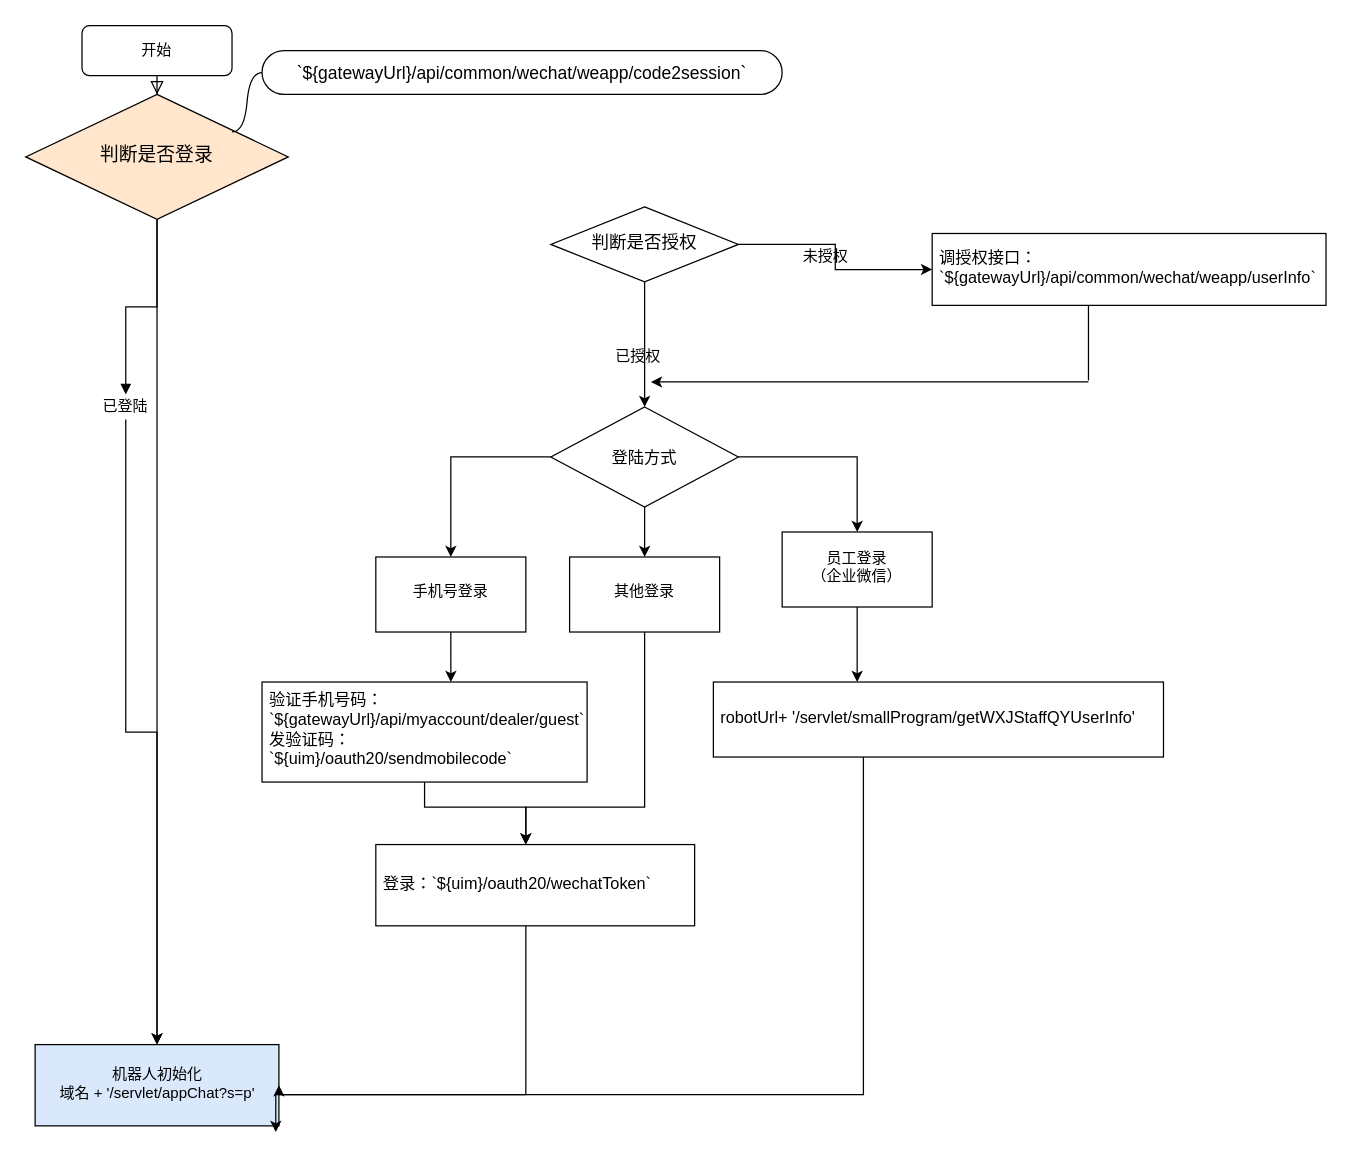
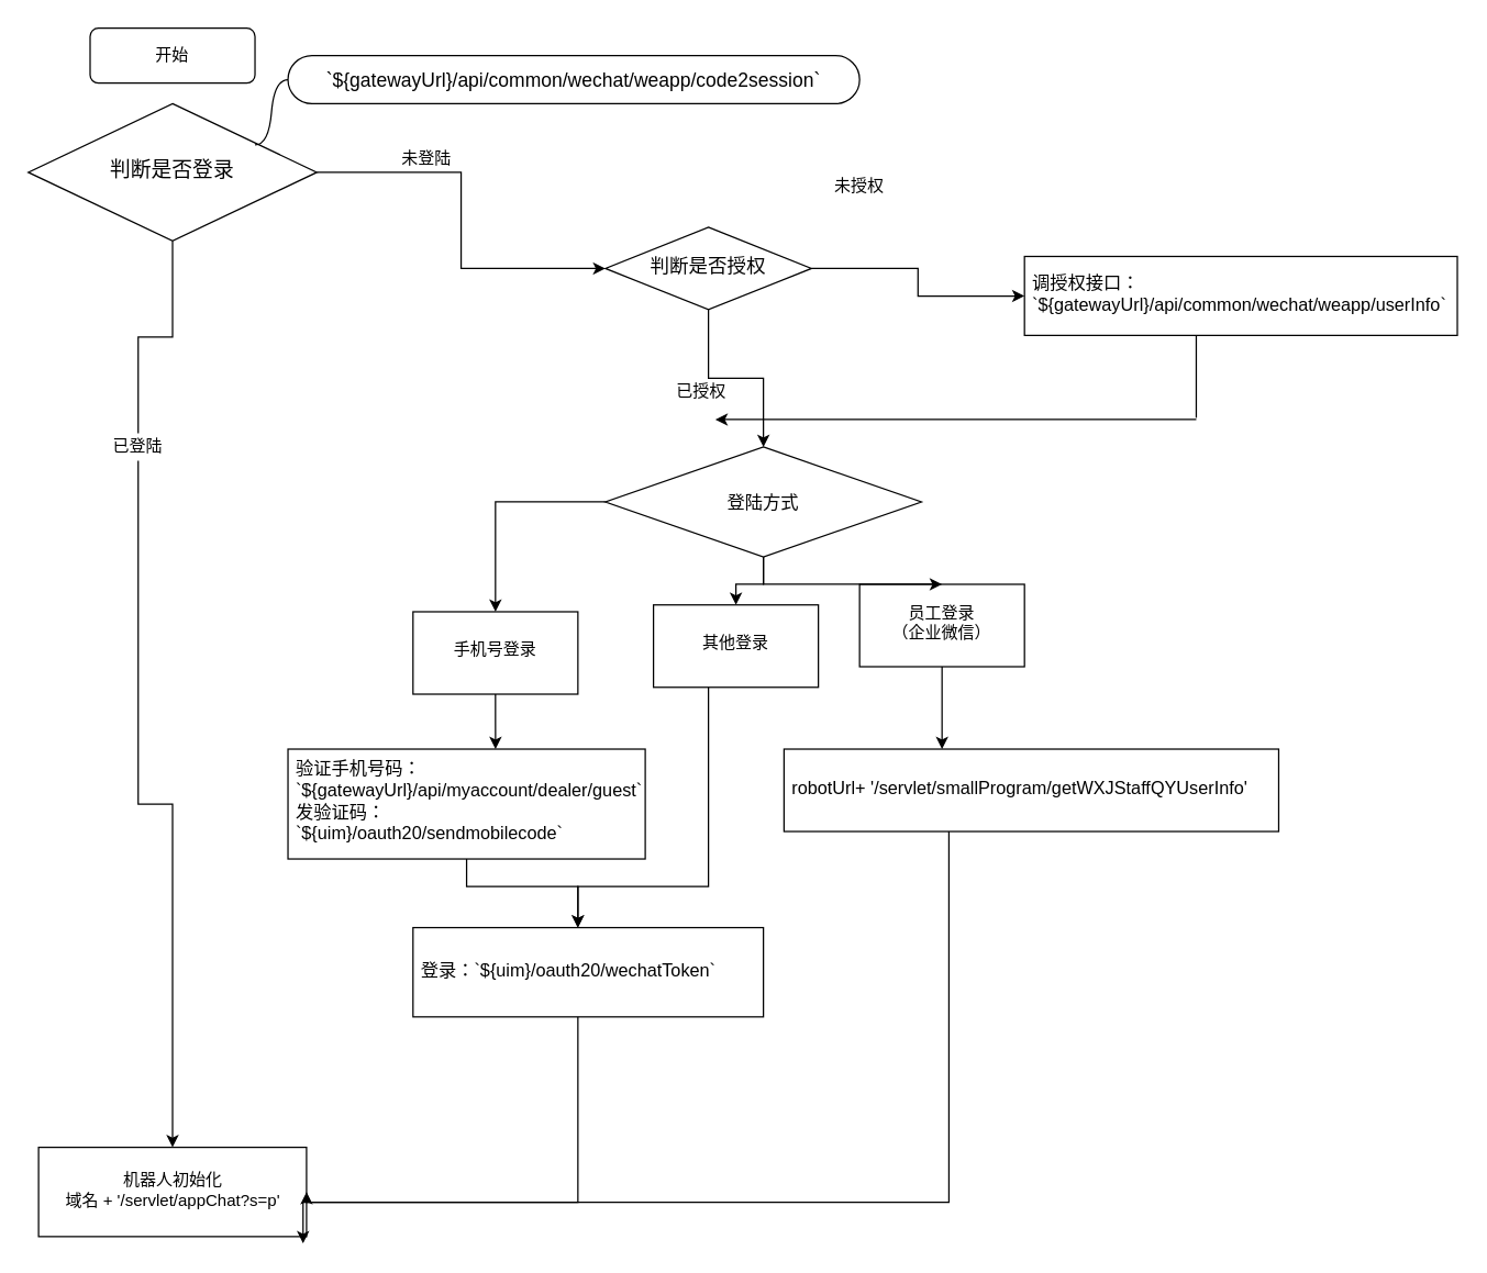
  <mxCell id="0" />
  <mxCell id="1" parent="0" />
- <mxCell id="2" value="" style="rounded=0;html=1;jettySize=auto;orthogonalLoop=1;fontSize=11;endArrow=block;endFill=0;endSize=8;strokeWidth=1;shadow=0;labelBackgroundColor=none;edgeStyle=orthogonalEdgeStyle;" parent="1" source="3" target="6" edge="1"><mxGeometry relative="1" as="geometry" /></mxCell>
  <mxCell id="3" value="开始" style="rounded=1;whiteSpace=wrap;html=1;fontSize=12;glass=0;strokeWidth=1;shadow=0;" parent="1" vertex="1"><mxGeometry x="65" y="20" width="120" height="40" as="geometry" /></mxCell>
  <mxCell id="4" value="" style="edgeStyle=orthogonalEdgeStyle;rounded=0;orthogonalLoop=1;jettySize=auto;html=1;startArrow=none;" edge="1" parent="1" source="10" target="9"><mxGeometry relative="1" as="geometry" /></mxCell>
- <mxCell id="5" value="" style="edgeStyle=orthogonalEdgeStyle;rounded=0;orthogonalLoop=1;jettySize=auto;html=1;" edge="1" parent="1" source="6" target="9"><mxGeometry relative="1" as="geometry" /></mxCell>
- <mxCell id="6" value="&lt;font style=&quot;font-size: 15px&quot;&gt;判断是否登录&lt;br&gt;&lt;/font&gt;" style="rhombus;whiteSpace=wrap;html=1;shadow=0;fontFamily=Helvetica;fontSize=12;align=center;strokeWidth=1;spacing=6;spacingTop=-4;fillColor=#ffe6cc;" parent="1" vertex="1"><mxGeometry x="20" y="75" width="210" height="100" as="geometry" /></mxCell>
+ <mxCell id="5" value="" style="edgeStyle=orthogonalEdgeStyle;rounded=0;orthogonalLoop=1;jettySize=auto;html=1;" edge="1" parent="1" source="6" target="14"><mxGeometry relative="1" as="geometry" /></mxCell>
+ <mxCell id="6" value="&lt;font style=&quot;font-size: 15px&quot;&gt;判断是否登录&lt;br&gt;&lt;/font&gt;" style="rhombus;whiteSpace=wrap;html=1;shadow=0;fontFamily=Helvetica;fontSize=12;align=center;strokeWidth=1;spacing=6;spacingTop=-4;" parent="1" vertex="1"><mxGeometry x="20" y="75" width="210" height="100" as="geometry" /></mxCell>
  <mxCell id="7" value="&lt;font style=&quot;font-size: 14px&quot;&gt;`${gatewayUrl}/api/common/wechat/weapp/code2session`&lt;/font&gt;" style="whiteSpace=wrap;html=1;rounded=1;arcSize=50;align=center;verticalAlign=middle;strokeWidth=1;autosize=1;spacing=4;treeFolding=1;treeMoving=1;newEdgeStyle={&quot;edgeStyle&quot;:&quot;entityRelationEdgeStyle&quot;,&quot;startArrow&quot;:&quot;none&quot;,&quot;endArrow&quot;:&quot;none&quot;,&quot;segment&quot;:10,&quot;curved&quot;:1};" vertex="1" parent="1"><mxGeometry x="209" y="40" width="416" height="35" as="geometry" /></mxCell>
  <mxCell id="8" value="" style="edgeStyle=entityRelationEdgeStyle;startArrow=none;endArrow=none;segment=10;curved=1;" edge="1" target="7" parent="1"><mxGeometry relative="1" as="geometry"><mxPoint x="185" y="105" as="sourcePoint" /></mxGeometry></mxCell>
- <mxCell id="9" value="机器人初始化&lt;br&gt;域名 + '/servlet/appChat?s=p'" style="whiteSpace=wrap;html=1;shadow=0;strokeWidth=1;spacing=6;spacingTop=-4;fillColor=#dae8fc;" vertex="1" parent="1"><mxGeometry x="27.5" y="835" width="195" height="65" as="geometry" /></mxCell>
+ <mxCell id="9" value="机器人初始化&lt;br&gt;域名 + '/servlet/appChat?s=p'" style="whiteSpace=wrap;html=1;shadow=0;strokeWidth=1;spacing=6;spacingTop=-4;" vertex="1" parent="1"><mxGeometry x="27.5" y="835" width="195" height="65" as="geometry" /></mxCell>
  <mxCell id="10" value="已登陆" style="text;html=1;strokeColor=none;fillColor=none;align=center;verticalAlign=middle;whiteSpace=wrap;rounded=0;" vertex="1" parent="1"><mxGeometry x="80" y="315" width="40" height="20" as="geometry" /></mxCell>
- <mxCell id="11" value="" style="edgeStyle=orthogonalEdgeStyle;rounded=0;orthogonalLoop=1;jettySize=auto;html=1;endArrow=block;" edge="1" parent="1" source="6" target="10"><mxGeometry relative="1" as="geometry"><mxPoint x="125" y="175" as="sourcePoint" /><mxPoint x="125" y="275" as="targetPoint" /></mxGeometry></mxCell>
+ <mxCell id="11" value="" style="edgeStyle=orthogonalEdgeStyle;rounded=0;orthogonalLoop=1;jettySize=auto;html=1;endArrow=none;" edge="1" parent="1" source="6" target="10"><mxGeometry relative="1" as="geometry"><mxPoint x="125" y="175" as="sourcePoint" /><mxPoint x="125" y="275" as="targetPoint" /></mxGeometry></mxCell>
  <mxCell id="12" value="" style="edgeStyle=orthogonalEdgeStyle;rounded=0;orthogonalLoop=1;jettySize=auto;html=1;" edge="1" parent="1" source="14" target="16"><mxGeometry relative="1" as="geometry" /></mxCell>
  <mxCell id="13" style="edgeStyle=orthogonalEdgeStyle;rounded=0;orthogonalLoop=1;jettySize=auto;html=1;entryX=0.5;entryY=0;entryDx=0;entryDy=0;fontSize=13;" edge="1" parent="1" source="14" target="34"><mxGeometry relative="1" as="geometry" /></mxCell>
  <mxCell id="14" value="&lt;font style=&quot;font-size: 14px&quot;&gt;判断是否授权&lt;br&gt;&lt;/font&gt;" style="rhombus;whiteSpace=wrap;html=1;shadow=0;fontFamily=Helvetica;fontSize=12;align=center;strokeWidth=1;spacing=6;spacingTop=-4;" vertex="1" parent="1"><mxGeometry x="440" y="165" width="150" height="60" as="geometry" /></mxCell>
+ <mxCell id="15" value="未登陆" style="text;html=1;strokeColor=none;fillColor=none;align=center;verticalAlign=middle;whiteSpace=wrap;rounded=0;" vertex="1" parent="1"><mxGeometry x="290" y="105" width="40" height="20" as="geometry" /></mxCell>
  <mxCell id="16" value="调授权接口：&lt;br&gt;`${gatewayUrl}/api/common/wechat/weapp/userInfo`" style="whiteSpace=wrap;html=1;shadow=0;strokeWidth=1;spacing=6;spacingTop=-4;fontSize=13;align=left;" vertex="1" parent="1"><mxGeometry x="745" y="186.25" width="315" height="57.5" as="geometry" /></mxCell>
- <mxCell id="17" value="未授权" style="text;html=1;strokeColor=none;fillColor=none;align=center;verticalAlign=middle;whiteSpace=wrap;rounded=0;" vertex="1" parent="1"><mxGeometry x="640" y="195" width="40" height="20" as="geometry" /></mxCell>
+ <mxCell id="17" value="未授权" style="text;html=1;strokeColor=none;fillColor=none;align=center;verticalAlign=middle;whiteSpace=wrap;rounded=0;" vertex="1" parent="1"><mxGeometry x="605" y="125" width="40" height="20" as="geometry" /></mxCell>
  <mxCell id="18" value="已授权" style="text;html=1;strokeColor=none;fillColor=none;align=center;verticalAlign=middle;whiteSpace=wrap;rounded=0;" vertex="1" parent="1"><mxGeometry x="490" y="275" width="40" height="20" as="geometry" /></mxCell>
  <mxCell id="19" style="edgeStyle=orthogonalEdgeStyle;rounded=0;orthogonalLoop=1;jettySize=auto;html=1;fontSize=13;" edge="1" parent="1" source="20"><mxGeometry relative="1" as="geometry"><mxPoint x="220" y="905" as="targetPoint" /><Array as="points"><mxPoint x="420" y="875" /><mxPoint x="220" y="875" /></Array></mxGeometry></mxCell>
  <mxCell id="20" value="登录：`${uim}/oauth20/wechatToken`" style="html=1;shadow=0;strokeWidth=1;spacing=6;spacingTop=-4;fontSize=13;align=left;whiteSpace=wrap;" vertex="1" parent="1"><mxGeometry x="300" y="675" width="255" height="65" as="geometry" /></mxCell>
  <mxCell id="21" style="edgeStyle=orthogonalEdgeStyle;rounded=0;orthogonalLoop=1;jettySize=auto;html=1;entryX=0.581;entryY=0;entryDx=0;entryDy=0;entryPerimeter=0;fontSize=13;" edge="1" parent="1" source="22" target="28"><mxGeometry relative="1" as="geometry" /></mxCell>
  <mxCell id="22" value="手机号登录&lt;br&gt;" style="whiteSpace=wrap;html=1;shadow=0;strokeWidth=1;spacing=6;spacingTop=-4;" vertex="1" parent="1"><mxGeometry x="300" y="445" width="120" height="60" as="geometry" /></mxCell>
  <mxCell id="23" value="" style="endArrow=classic;html=1;fontSize=13;" edge="1" parent="1"><mxGeometry width="50" height="50" relative="1" as="geometry"><mxPoint x="870" y="305" as="sourcePoint" /><mxPoint x="520" y="305" as="targetPoint" /></mxGeometry></mxCell>
  <mxCell id="24" value="" style="endArrow=none;html=1;fontSize=13;" edge="1" parent="1"><mxGeometry width="50" height="50" relative="1" as="geometry"><mxPoint x="870" y="303.75" as="sourcePoint" /><mxPoint x="870" y="243.75" as="targetPoint" /><Array as="points" /></mxGeometry></mxCell>
  <mxCell id="25" style="edgeStyle=orthogonalEdgeStyle;rounded=0;orthogonalLoop=1;jettySize=auto;html=1;fontSize=13;" edge="1" parent="1" source="26"><mxGeometry relative="1" as="geometry"><mxPoint x="685" y="545" as="targetPoint" /></mxGeometry></mxCell>
  <mxCell id="26" value="员工登录&lt;br&gt;（企业微信）" style="whiteSpace=wrap;html=1;shadow=0;strokeWidth=1;spacing=6;spacingTop=-4;" vertex="1" parent="1"><mxGeometry x="625" y="425" width="120" height="60" as="geometry" /></mxCell>
  <mxCell id="27" style="edgeStyle=orthogonalEdgeStyle;rounded=0;orthogonalLoop=1;jettySize=auto;html=1;fontSize=13;" edge="1" parent="1" source="28"><mxGeometry relative="1" as="geometry"><mxPoint x="420" y="675" as="targetPoint" /><Array as="points"><mxPoint x="339" y="645" /><mxPoint x="420" y="645" /><mxPoint x="420" y="675" /></Array></mxGeometry></mxCell>
  <mxCell id="28" value="验证手机号码：`${gatewayUrl}/api/myaccount/dealer/guest`&lt;br style=&quot;font-size: 13px&quot;&gt;发验证码：&lt;br&gt;`${uim}/oauth20/sendmobilecode`" style="html=1;shadow=0;strokeWidth=1;spacing=6;spacingTop=-4;fontSize=13;align=left;whiteSpace=wrap;" vertex="1" parent="1"><mxGeometry x="209" y="545" width="260" height="80" as="geometry" /></mxCell>
  <mxCell id="29" style="edgeStyle=orthogonalEdgeStyle;rounded=0;orthogonalLoop=1;jettySize=auto;html=1;entryX=1;entryY=0.5;entryDx=0;entryDy=0;fontSize=13;" edge="1" parent="1" source="30" target="9"><mxGeometry relative="1" as="geometry"><Array as="points"><mxPoint x="690" y="875" /><mxPoint x="223" y="875" /></Array></mxGeometry></mxCell>
  <mxCell id="30" value="robotUrl+ '/servlet/smallProgram/getWXJStaffQYUserInfo'" style="html=1;shadow=0;strokeWidth=1;spacing=6;spacingTop=-4;fontSize=13;align=left;whiteSpace=wrap;" vertex="1" parent="1"><mxGeometry x="570" y="545" width="360" height="60" as="geometry" /></mxCell>
  <mxCell id="31" style="edgeStyle=orthogonalEdgeStyle;rounded=0;orthogonalLoop=1;jettySize=auto;html=1;entryX=0.5;entryY=0;entryDx=0;entryDy=0;fontSize=13;" edge="1" parent="1" source="34" target="22"><mxGeometry relative="1" as="geometry" /></mxCell>
  <mxCell id="32" style="edgeStyle=orthogonalEdgeStyle;rounded=0;orthogonalLoop=1;jettySize=auto;html=1;entryX=0.5;entryY=0;entryDx=0;entryDy=0;fontSize=13;" edge="1" parent="1" source="34" target="26"><mxGeometry relative="1" as="geometry" /></mxCell>
  <mxCell id="33" style="edgeStyle=orthogonalEdgeStyle;rounded=0;orthogonalLoop=1;jettySize=auto;html=1;entryX=0.5;entryY=0;entryDx=0;entryDy=0;fontSize=13;" edge="1" parent="1" source="34" target="36"><mxGeometry relative="1" as="geometry" /></mxCell>
- <mxCell id="34" value="登陆方式" style="rhombus;whiteSpace=wrap;html=1;fontSize=13;align=center;" vertex="1" parent="1"><mxGeometry x="440" y="325" width="150" height="80" as="geometry" /></mxCell>
+ <mxCell id="34" value="登陆方式" style="rhombus;whiteSpace=wrap;html=1;fontSize=13;align=center;" vertex="1" parent="1"><mxGeometry x="440" y="325" width="230" height="80" as="geometry" /></mxCell>
  <mxCell id="35" style="edgeStyle=orthogonalEdgeStyle;rounded=0;orthogonalLoop=1;jettySize=auto;html=1;fontSize=13;" edge="1" parent="1" source="36"><mxGeometry relative="1" as="geometry"><mxPoint x="420" y="675" as="targetPoint" /><Array as="points"><mxPoint x="515" y="645" /><mxPoint x="420" y="645" /></Array></mxGeometry></mxCell>
- <mxCell id="36" value="其他登录" style="whiteSpace=wrap;html=1;shadow=0;strokeWidth=1;spacing=6;spacingTop=-4;" vertex="1" parent="1"><mxGeometry x="455" y="445" width="120" height="60" as="geometry" /></mxCell>
+ <mxCell id="36" value="其他登录" style="whiteSpace=wrap;html=1;shadow=0;strokeWidth=1;spacing=6;spacingTop=-4;" vertex="1" parent="1"><mxGeometry x="475" y="440" width="120" height="60" as="geometry" /></mxCell>
